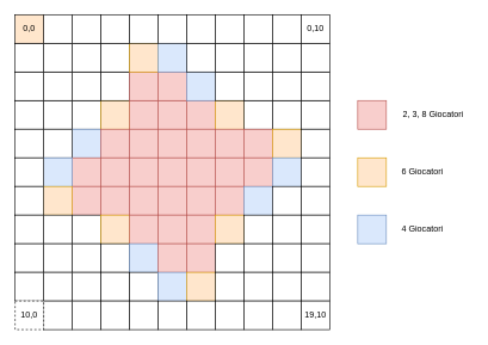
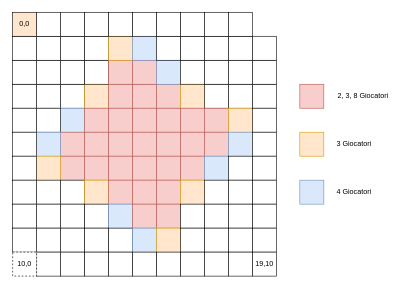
  <mxCell id="0" />
  <mxCell id="1" parent="0" />
  <mxCell id="2" value="" style="whiteSpace=wrap;html=1;aspect=fixed;" vertex="1" parent="1"><mxGeometry x="100" y="140" width="40" height="40" as="geometry" /></mxCell>
  <mxCell id="3" value="" style="whiteSpace=wrap;html=1;aspect=fixed;fillColor=#ffe6cc;strokeColor=#d79b00;" vertex="1" parent="1"><mxGeometry x="140" y="140" width="40" height="40" as="geometry" /></mxCell>
  <mxCell id="4" value="" style="whiteSpace=wrap;html=1;aspect=fixed;fillColor=#f8cecc;strokeColor=#b85450;" vertex="1" parent="1"><mxGeometry x="180" y="140" width="40" height="40" as="geometry" /></mxCell>
  <mxCell id="5" value="" style="whiteSpace=wrap;html=1;aspect=fixed;fillColor=#f8cecc;strokeColor=#b85450;" vertex="1" parent="1"><mxGeometry x="220" y="140" width="40" height="40" as="geometry" /></mxCell>
  <mxCell id="6" value="" style="whiteSpace=wrap;html=1;aspect=fixed;fillColor=#f8cecc;strokeColor=#b85450;" vertex="1" parent="1"><mxGeometry x="260" y="140" width="40" height="40" as="geometry" /></mxCell>
  <mxCell id="7" value="" style="whiteSpace=wrap;html=1;aspect=fixed;fillColor=#ffe6cc;strokeColor=#d79b00;" vertex="1" parent="1"><mxGeometry x="300" y="140" width="40" height="40" as="geometry" /></mxCell>
  <mxCell id="8" value="" style="whiteSpace=wrap;html=1;aspect=fixed;" vertex="1" parent="1"><mxGeometry x="340" y="140" width="40" height="40" as="geometry" /></mxCell>
  <mxCell id="9" value="" style="whiteSpace=wrap;html=1;aspect=fixed;" vertex="1" parent="1"><mxGeometry x="380" y="140" width="40" height="40" as="geometry" /></mxCell>
  <mxCell id="10" value="" style="whiteSpace=wrap;html=1;aspect=fixed;" vertex="1" parent="1"><mxGeometry x="60" y="140" width="40" height="40" as="geometry" /></mxCell>
  <mxCell id="11" value="" style="whiteSpace=wrap;html=1;aspect=fixed;" vertex="1" parent="1"><mxGeometry x="20" y="140" width="40" height="40" as="geometry" /></mxCell>
  <mxCell id="12" value="" style="whiteSpace=wrap;html=1;aspect=fixed;" vertex="1" parent="1"><mxGeometry x="420" y="140" width="40" height="40" as="geometry" /></mxCell>
  <mxCell id="13" value="" style="whiteSpace=wrap;html=1;aspect=fixed;fillColor=#dae8fc;strokeColor=#6c8ebf;" vertex="1" parent="1"><mxGeometry x="100" y="180" width="40" height="40" as="geometry" /></mxCell>
  <mxCell id="14" value="" style="whiteSpace=wrap;html=1;aspect=fixed;fillColor=#f8cecc;strokeColor=#b85450;" vertex="1" parent="1"><mxGeometry x="140" y="180" width="40" height="40" as="geometry" /></mxCell>
  <mxCell id="15" value="" style="whiteSpace=wrap;html=1;aspect=fixed;fillColor=#f8cecc;strokeColor=#b85450;" vertex="1" parent="1"><mxGeometry x="180" y="180" width="40" height="40" as="geometry" /></mxCell>
  <mxCell id="16" value="" style="whiteSpace=wrap;html=1;aspect=fixed;fillColor=#f8cecc;strokeColor=#b85450;" vertex="1" parent="1"><mxGeometry x="220" y="180" width="40" height="40" as="geometry" /></mxCell>
  <mxCell id="17" value="" style="whiteSpace=wrap;html=1;aspect=fixed;fillColor=#f8cecc;strokeColor=#b85450;" vertex="1" parent="1"><mxGeometry x="260" y="180" width="40" height="40" as="geometry" /></mxCell>
  <mxCell id="18" value="" style="whiteSpace=wrap;html=1;aspect=fixed;fillColor=#f8cecc;strokeColor=#b85450;" vertex="1" parent="1"><mxGeometry x="300" y="180" width="40" height="40" as="geometry" /></mxCell>
  <mxCell id="19" value="" style="whiteSpace=wrap;html=1;aspect=fixed;fillColor=#f8cecc;strokeColor=#b85450;" vertex="1" parent="1"><mxGeometry x="340" y="180" width="40" height="40" as="geometry" /></mxCell>
  <mxCell id="20" value="" style="whiteSpace=wrap;html=1;aspect=fixed;fillColor=#ffe6cc;strokeColor=#d79b00;" vertex="1" parent="1"><mxGeometry x="380" y="180" width="40" height="40" as="geometry" /></mxCell>
  <mxCell id="21" value="" style="whiteSpace=wrap;html=1;aspect=fixed;" vertex="1" parent="1"><mxGeometry x="60" y="180" width="40" height="40" as="geometry" /></mxCell>
  <mxCell id="22" value="" style="whiteSpace=wrap;html=1;aspect=fixed;" vertex="1" parent="1"><mxGeometry x="20" y="180" width="40" height="40" as="geometry" /></mxCell>
  <mxCell id="23" value="" style="whiteSpace=wrap;html=1;aspect=fixed;" vertex="1" parent="1"><mxGeometry x="420" y="180" width="40" height="40" as="geometry" /></mxCell>
  <mxCell id="24" value="" style="whiteSpace=wrap;html=1;aspect=fixed;" vertex="1" parent="1"><mxGeometry x="100" y="100" width="40" height="40" as="geometry" /></mxCell>
  <mxCell id="25" value="" style="whiteSpace=wrap;html=1;aspect=fixed;" vertex="1" parent="1"><mxGeometry x="140" y="100" width="40" height="40" as="geometry" /></mxCell>
  <mxCell id="26" value="" style="whiteSpace=wrap;html=1;aspect=fixed;fillColor=#f8cecc;strokeColor=#b85450;" vertex="1" parent="1"><mxGeometry x="180" y="100" width="40" height="40" as="geometry" /></mxCell>
  <mxCell id="27" value="" style="whiteSpace=wrap;html=1;aspect=fixed;fillColor=#f8cecc;strokeColor=#b85450;" vertex="1" parent="1"><mxGeometry x="220" y="100" width="40" height="40" as="geometry" /></mxCell>
  <mxCell id="28" value="" style="whiteSpace=wrap;html=1;aspect=fixed;fillColor=#dae8fc;strokeColor=#6c8ebf;" vertex="1" parent="1"><mxGeometry x="260" y="100" width="40" height="40" as="geometry" /></mxCell>
  <mxCell id="29" value="" style="whiteSpace=wrap;html=1;aspect=fixed;" vertex="1" parent="1"><mxGeometry x="300" y="100" width="40" height="40" as="geometry" /></mxCell>
  <mxCell id="30" value="" style="whiteSpace=wrap;html=1;aspect=fixed;" vertex="1" parent="1"><mxGeometry x="340" y="100" width="40" height="40" as="geometry" /></mxCell>
  <mxCell id="31" value="" style="whiteSpace=wrap;html=1;aspect=fixed;" vertex="1" parent="1"><mxGeometry x="380" y="100" width="40" height="40" as="geometry" /></mxCell>
  <mxCell id="32" value="" style="whiteSpace=wrap;html=1;aspect=fixed;" vertex="1" parent="1"><mxGeometry x="60" y="100" width="40" height="40" as="geometry" /></mxCell>
  <mxCell id="33" value="" style="whiteSpace=wrap;html=1;aspect=fixed;" vertex="1" parent="1"><mxGeometry x="20" y="100" width="40" height="40" as="geometry" /></mxCell>
  <mxCell id="34" value="" style="whiteSpace=wrap;html=1;aspect=fixed;" vertex="1" parent="1"><mxGeometry x="420" y="100" width="40" height="40" as="geometry" /></mxCell>
  <mxCell id="35" value="" style="whiteSpace=wrap;html=1;aspect=fixed;fillColor=#f8cecc;strokeColor=#b85450;" vertex="1" parent="1"><mxGeometry x="100" y="220" width="40" height="40" as="geometry" /></mxCell>
  <mxCell id="36" value="" style="whiteSpace=wrap;html=1;aspect=fixed;fillColor=#f8cecc;strokeColor=#b85450;" vertex="1" parent="1"><mxGeometry x="140" y="220" width="40" height="40" as="geometry" /></mxCell>
  <mxCell id="37" value="" style="whiteSpace=wrap;html=1;aspect=fixed;fillColor=#f8cecc;strokeColor=#b85450;" vertex="1" parent="1"><mxGeometry x="180" y="220" width="40" height="40" as="geometry" /></mxCell>
  <mxCell id="38" value="" style="whiteSpace=wrap;html=1;aspect=fixed;fillColor=#f8cecc;strokeColor=#b85450;" vertex="1" parent="1"><mxGeometry x="220" y="220" width="40" height="40" as="geometry" /></mxCell>
  <mxCell id="39" value="" style="whiteSpace=wrap;html=1;aspect=fixed;fillColor=#f8cecc;strokeColor=#b85450;" vertex="1" parent="1"><mxGeometry x="260" y="220" width="40" height="40" as="geometry" /></mxCell>
  <mxCell id="40" value="" style="whiteSpace=wrap;html=1;aspect=fixed;fillColor=#f8cecc;strokeColor=#b85450;" vertex="1" parent="1"><mxGeometry x="300" y="220" width="40" height="40" as="geometry" /></mxCell>
  <mxCell id="41" value="" style="whiteSpace=wrap;html=1;aspect=fixed;fillColor=#f8cecc;strokeColor=#b85450;" vertex="1" parent="1"><mxGeometry x="340" y="220" width="40" height="40" as="geometry" /></mxCell>
  <mxCell id="42" value="" style="whiteSpace=wrap;html=1;aspect=fixed;fillColor=#dae8fc;strokeColor=#6c8ebf;" vertex="1" parent="1"><mxGeometry x="380" y="220" width="40" height="40" as="geometry" /></mxCell>
  <mxCell id="43" value="" style="whiteSpace=wrap;html=1;aspect=fixed;fillColor=#dae8fc;strokeColor=#6c8ebf;" vertex="1" parent="1"><mxGeometry x="60" y="220" width="40" height="40" as="geometry" /></mxCell>
  <mxCell id="44" value="" style="whiteSpace=wrap;html=1;aspect=fixed;" vertex="1" parent="1"><mxGeometry x="20" y="220" width="40" height="40" as="geometry" /></mxCell>
  <mxCell id="45" value="" style="whiteSpace=wrap;html=1;aspect=fixed;" vertex="1" parent="1"><mxGeometry x="420" y="220" width="40" height="40" as="geometry" /></mxCell>
  <mxCell id="46" value="" style="whiteSpace=wrap;html=1;aspect=fixed;fillColor=#f8cecc;strokeColor=#b85450;" vertex="1" parent="1"><mxGeometry x="100" y="260" width="40" height="40" as="geometry" /></mxCell>
  <mxCell id="47" value="" style="whiteSpace=wrap;html=1;aspect=fixed;fillColor=#f8cecc;strokeColor=#b85450;" vertex="1" parent="1"><mxGeometry x="140" y="260" width="40" height="40" as="geometry" /></mxCell>
  <mxCell id="48" value="" style="whiteSpace=wrap;html=1;aspect=fixed;fillColor=#f8cecc;strokeColor=#b85450;" vertex="1" parent="1"><mxGeometry x="180" y="260" width="40" height="40" as="geometry" /></mxCell>
  <mxCell id="49" value="" style="whiteSpace=wrap;html=1;aspect=fixed;fillColor=#f8cecc;strokeColor=#b85450;" vertex="1" parent="1"><mxGeometry x="220" y="260" width="40" height="40" as="geometry" /></mxCell>
  <mxCell id="50" value="" style="whiteSpace=wrap;html=1;aspect=fixed;fillColor=#f8cecc;strokeColor=#b85450;" vertex="1" parent="1"><mxGeometry x="260" y="260" width="40" height="40" as="geometry" /></mxCell>
  <mxCell id="51" value="" style="whiteSpace=wrap;html=1;aspect=fixed;fillColor=#f8cecc;strokeColor=#b85450;" vertex="1" parent="1"><mxGeometry x="300" y="260" width="40" height="40" as="geometry" /></mxCell>
  <mxCell id="52" value="" style="whiteSpace=wrap;html=1;aspect=fixed;fillColor=#dae8fc;strokeColor=#6c8ebf;" vertex="1" parent="1"><mxGeometry x="340" y="260" width="40" height="40" as="geometry" /></mxCell>
  <mxCell id="53" value="" style="whiteSpace=wrap;html=1;aspect=fixed;" vertex="1" parent="1"><mxGeometry x="380" y="260" width="40" height="40" as="geometry" /></mxCell>
  <mxCell id="54" value="" style="whiteSpace=wrap;html=1;aspect=fixed;fillColor=#ffe6cc;strokeColor=#d79b00;" vertex="1" parent="1"><mxGeometry x="60" y="260" width="40" height="40" as="geometry" /></mxCell>
  <mxCell id="55" value="" style="whiteSpace=wrap;html=1;aspect=fixed;" vertex="1" parent="1"><mxGeometry x="20" y="260" width="40" height="40" as="geometry" /></mxCell>
  <mxCell id="56" value="" style="whiteSpace=wrap;html=1;aspect=fixed;" vertex="1" parent="1"><mxGeometry x="420" y="260" width="40" height="40" as="geometry" /></mxCell>
  <mxCell id="57" value="" style="whiteSpace=wrap;html=1;aspect=fixed;" vertex="1" parent="1"><mxGeometry x="100" y="60" width="40" height="40" as="geometry" /></mxCell>
  <mxCell id="58" value="" style="whiteSpace=wrap;html=1;aspect=fixed;" vertex="1" parent="1"><mxGeometry x="140" y="60" width="40" height="40" as="geometry" /></mxCell>
  <mxCell id="59" value="" style="whiteSpace=wrap;html=1;aspect=fixed;fillColor=#ffe6cc;strokeColor=#d79b00;" vertex="1" parent="1"><mxGeometry x="180" y="60" width="40" height="40" as="geometry" /></mxCell>
  <mxCell id="60" value="" style="whiteSpace=wrap;html=1;aspect=fixed;fillColor=#dae8fc;strokeColor=#6c8ebf;" vertex="1" parent="1"><mxGeometry x="220" y="60" width="40" height="40" as="geometry" /></mxCell>
  <mxCell id="61" value="" style="whiteSpace=wrap;html=1;aspect=fixed;" vertex="1" parent="1"><mxGeometry x="260" y="60" width="40" height="40" as="geometry" /></mxCell>
  <mxCell id="62" value="" style="whiteSpace=wrap;html=1;aspect=fixed;" vertex="1" parent="1"><mxGeometry x="300" y="60" width="40" height="40" as="geometry" /></mxCell>
  <mxCell id="63" value="" style="whiteSpace=wrap;html=1;aspect=fixed;" vertex="1" parent="1"><mxGeometry x="340" y="60" width="40" height="40" as="geometry" /></mxCell>
  <mxCell id="64" value="" style="whiteSpace=wrap;html=1;aspect=fixed;" vertex="1" parent="1"><mxGeometry x="380" y="60" width="40" height="40" as="geometry" /></mxCell>
  <mxCell id="65" value="" style="whiteSpace=wrap;html=1;aspect=fixed;" vertex="1" parent="1"><mxGeometry x="60" y="60" width="40" height="40" as="geometry" /></mxCell>
  <mxCell id="66" value="" style="whiteSpace=wrap;html=1;aspect=fixed;" vertex="1" parent="1"><mxGeometry x="20" y="60" width="40" height="40" as="geometry" /></mxCell>
  <mxCell id="67" value="" style="whiteSpace=wrap;html=1;aspect=fixed;" vertex="1" parent="1"><mxGeometry x="420" y="60" width="40" height="40" as="geometry" /></mxCell>
  <mxCell id="68" value="" style="whiteSpace=wrap;html=1;aspect=fixed;" vertex="1" parent="1"><mxGeometry x="100" y="20" width="40" height="40" as="geometry" /></mxCell>
  <mxCell id="69" value="" style="whiteSpace=wrap;html=1;aspect=fixed;" vertex="1" parent="1"><mxGeometry x="140" y="20" width="40" height="40" as="geometry" /></mxCell>
  <mxCell id="70" value="" style="whiteSpace=wrap;html=1;aspect=fixed;" vertex="1" parent="1"><mxGeometry x="180" y="20" width="40" height="40" as="geometry" /></mxCell>
  <mxCell id="71" value="" style="whiteSpace=wrap;html=1;aspect=fixed;" vertex="1" parent="1"><mxGeometry x="220" y="20" width="40" height="40" as="geometry" /></mxCell>
  <mxCell id="72" value="" style="whiteSpace=wrap;html=1;aspect=fixed;" vertex="1" parent="1"><mxGeometry x="260" y="20" width="40" height="40" as="geometry" /></mxCell>
  <mxCell id="73" value="" style="whiteSpace=wrap;html=1;aspect=fixed;" vertex="1" parent="1"><mxGeometry x="300" y="20" width="40" height="40" as="geometry" /></mxCell>
  <mxCell id="74" value="" style="whiteSpace=wrap;html=1;aspect=fixed;" vertex="1" parent="1"><mxGeometry x="340" y="20" width="40" height="40" as="geometry" /></mxCell>
  <mxCell id="75" value="" style="whiteSpace=wrap;html=1;aspect=fixed;" vertex="1" parent="1"><mxGeometry x="380" y="20" width="40" height="40" as="geometry" /></mxCell>
  <mxCell id="76" value="" style="whiteSpace=wrap;html=1;aspect=fixed;" vertex="1" parent="1"><mxGeometry x="60" y="20" width="40" height="40" as="geometry" /></mxCell>
  <mxCell id="77" value="0,0" style="whiteSpace=wrap;html=1;aspect=fixed;fillColor=#ffe6cc;" vertex="1" parent="1"><mxGeometry x="20" y="20" width="40" height="40" as="geometry" /></mxCell>
- <mxCell id="78" value="0,10" style="whiteSpace=wrap;html=1;aspect=fixed;" vertex="1" parent="1"><mxGeometry x="420" y="20" width="40" height="40" as="geometry" /></mxCell>
  <mxCell id="79" value="" style="whiteSpace=wrap;html=1;aspect=fixed;" vertex="1" parent="1"><mxGeometry x="100" y="300" width="40" height="40" as="geometry" /></mxCell>
  <mxCell id="80" value="" style="whiteSpace=wrap;html=1;aspect=fixed;fillColor=#ffe6cc;strokeColor=#d79b00;" vertex="1" parent="1"><mxGeometry x="140" y="300" width="40" height="40" as="geometry" /></mxCell>
  <mxCell id="81" value="" style="whiteSpace=wrap;html=1;aspect=fixed;fillColor=#f8cecc;strokeColor=#b85450;" vertex="1" parent="1"><mxGeometry x="180" y="300" width="40" height="40" as="geometry" /></mxCell>
  <mxCell id="82" value="" style="whiteSpace=wrap;html=1;aspect=fixed;fillColor=#f8cecc;strokeColor=#b85450;" vertex="1" parent="1"><mxGeometry x="220" y="300" width="40" height="40" as="geometry" /></mxCell>
  <mxCell id="83" value="" style="whiteSpace=wrap;html=1;aspect=fixed;fillColor=#f8cecc;strokeColor=#b85450;" vertex="1" parent="1"><mxGeometry x="260" y="300" width="40" height="40" as="geometry" /></mxCell>
  <mxCell id="84" value="" style="whiteSpace=wrap;html=1;aspect=fixed;fillColor=#ffe6cc;strokeColor=#d79b00;" vertex="1" parent="1"><mxGeometry x="300" y="300" width="40" height="40" as="geometry" /></mxCell>
  <mxCell id="85" value="" style="whiteSpace=wrap;html=1;aspect=fixed;" vertex="1" parent="1"><mxGeometry x="340" y="300" width="40" height="40" as="geometry" /></mxCell>
  <mxCell id="86" value="" style="whiteSpace=wrap;html=1;aspect=fixed;" vertex="1" parent="1"><mxGeometry x="380" y="300" width="40" height="40" as="geometry" /></mxCell>
  <mxCell id="87" value="" style="whiteSpace=wrap;html=1;aspect=fixed;" vertex="1" parent="1"><mxGeometry x="60" y="300" width="40" height="40" as="geometry" /></mxCell>
  <mxCell id="88" value="" style="whiteSpace=wrap;html=1;aspect=fixed;" vertex="1" parent="1"><mxGeometry x="20" y="300" width="40" height="40" as="geometry" /></mxCell>
  <mxCell id="89" value="" style="whiteSpace=wrap;html=1;aspect=fixed;" vertex="1" parent="1"><mxGeometry x="420" y="300" width="40" height="40" as="geometry" /></mxCell>
  <mxCell id="90" value="" style="whiteSpace=wrap;html=1;aspect=fixed;" vertex="1" parent="1"><mxGeometry x="100" y="340" width="40" height="40" as="geometry" /></mxCell>
  <mxCell id="91" value="" style="whiteSpace=wrap;html=1;aspect=fixed;" vertex="1" parent="1"><mxGeometry x="140" y="340" width="40" height="40" as="geometry" /></mxCell>
  <mxCell id="92" value="" style="whiteSpace=wrap;html=1;aspect=fixed;fillColor=#dae8fc;strokeColor=#6c8ebf;" vertex="1" parent="1"><mxGeometry x="180" y="340" width="40" height="40" as="geometry" /></mxCell>
  <mxCell id="93" value="" style="whiteSpace=wrap;html=1;aspect=fixed;fillColor=#f8cecc;strokeColor=#b85450;" vertex="1" parent="1"><mxGeometry x="220" y="340" width="40" height="40" as="geometry" /></mxCell>
  <mxCell id="94" value="" style="whiteSpace=wrap;html=1;aspect=fixed;fillColor=#f8cecc;strokeColor=#b85450;" vertex="1" parent="1"><mxGeometry x="260" y="340" width="40" height="40" as="geometry" /></mxCell>
  <mxCell id="95" value="" style="whiteSpace=wrap;html=1;aspect=fixed;" vertex="1" parent="1"><mxGeometry x="300" y="340" width="40" height="40" as="geometry" /></mxCell>
  <mxCell id="96" value="" style="whiteSpace=wrap;html=1;aspect=fixed;" vertex="1" parent="1"><mxGeometry x="340" y="340" width="40" height="40" as="geometry" /></mxCell>
  <mxCell id="97" value="" style="whiteSpace=wrap;html=1;aspect=fixed;" vertex="1" parent="1"><mxGeometry x="380" y="340" width="40" height="40" as="geometry" /></mxCell>
  <mxCell id="98" value="" style="whiteSpace=wrap;html=1;aspect=fixed;" vertex="1" parent="1"><mxGeometry x="60" y="340" width="40" height="40" as="geometry" /></mxCell>
  <mxCell id="99" value="" style="whiteSpace=wrap;html=1;aspect=fixed;" vertex="1" parent="1"><mxGeometry x="20" y="340" width="40" height="40" as="geometry" /></mxCell>
  <mxCell id="100" value="" style="whiteSpace=wrap;html=1;aspect=fixed;" vertex="1" parent="1"><mxGeometry x="420" y="340" width="40" height="40" as="geometry" /></mxCell>
  <mxCell id="101" value="" style="whiteSpace=wrap;html=1;aspect=fixed;" vertex="1" parent="1"><mxGeometry x="100" y="380" width="40" height="40" as="geometry" /></mxCell>
  <mxCell id="102" value="" style="whiteSpace=wrap;html=1;aspect=fixed;" vertex="1" parent="1"><mxGeometry x="140" y="380" width="40" height="40" as="geometry" /></mxCell>
  <mxCell id="103" value="" style="whiteSpace=wrap;html=1;aspect=fixed;" vertex="1" parent="1"><mxGeometry x="180" y="380" width="40" height="40" as="geometry" /></mxCell>
  <mxCell id="104" value="" style="whiteSpace=wrap;html=1;aspect=fixed;fillColor=#dae8fc;strokeColor=#6c8ebf;" vertex="1" parent="1"><mxGeometry x="220" y="380" width="40" height="40" as="geometry" /></mxCell>
  <mxCell id="105" value="" style="whiteSpace=wrap;html=1;aspect=fixed;fillColor=#ffe6cc;strokeColor=#d79b00;" vertex="1" parent="1"><mxGeometry x="260" y="380" width="40" height="40" as="geometry" /></mxCell>
  <mxCell id="106" value="" style="whiteSpace=wrap;html=1;aspect=fixed;" vertex="1" parent="1"><mxGeometry x="300" y="380" width="40" height="40" as="geometry" /></mxCell>
  <mxCell id="107" value="" style="whiteSpace=wrap;html=1;aspect=fixed;" vertex="1" parent="1"><mxGeometry x="340" y="380" width="40" height="40" as="geometry" /></mxCell>
  <mxCell id="108" value="" style="whiteSpace=wrap;html=1;aspect=fixed;" vertex="1" parent="1"><mxGeometry x="380" y="380" width="40" height="40" as="geometry" /></mxCell>
  <mxCell id="109" value="" style="whiteSpace=wrap;html=1;aspect=fixed;" vertex="1" parent="1"><mxGeometry x="60" y="380" width="40" height="40" as="geometry" /></mxCell>
  <mxCell id="110" value="" style="whiteSpace=wrap;html=1;aspect=fixed;" vertex="1" parent="1"><mxGeometry x="20" y="380" width="40" height="40" as="geometry" /></mxCell>
  <mxCell id="111" value="" style="whiteSpace=wrap;html=1;aspect=fixed;" vertex="1" parent="1"><mxGeometry x="420" y="380" width="40" height="40" as="geometry" /></mxCell>
  <mxCell id="112" value="" style="whiteSpace=wrap;html=1;aspect=fixed;" vertex="1" parent="1"><mxGeometry x="100" y="420" width="40" height="40" as="geometry" /></mxCell>
  <mxCell id="113" value="" style="whiteSpace=wrap;html=1;aspect=fixed;" vertex="1" parent="1"><mxGeometry x="140" y="420" width="40" height="40" as="geometry" /></mxCell>
  <mxCell id="114" value="" style="whiteSpace=wrap;html=1;aspect=fixed;" vertex="1" parent="1"><mxGeometry x="180" y="420" width="40" height="40" as="geometry" /></mxCell>
  <mxCell id="115" value="" style="whiteSpace=wrap;html=1;aspect=fixed;" vertex="1" parent="1"><mxGeometry x="220" y="420" width="40" height="40" as="geometry" /></mxCell>
  <mxCell id="116" value="" style="whiteSpace=wrap;html=1;aspect=fixed;" vertex="1" parent="1"><mxGeometry x="260" y="420" width="40" height="40" as="geometry" /></mxCell>
  <mxCell id="117" value="" style="whiteSpace=wrap;html=1;aspect=fixed;" vertex="1" parent="1"><mxGeometry x="300" y="420" width="40" height="40" as="geometry" /></mxCell>
  <mxCell id="118" value="" style="whiteSpace=wrap;html=1;aspect=fixed;" vertex="1" parent="1"><mxGeometry x="340" y="420" width="40" height="40" as="geometry" /></mxCell>
  <mxCell id="119" value="" style="whiteSpace=wrap;html=1;aspect=fixed;" vertex="1" parent="1"><mxGeometry x="380" y="420" width="40" height="40" as="geometry" /></mxCell>
  <mxCell id="120" value="" style="whiteSpace=wrap;html=1;aspect=fixed;" vertex="1" parent="1"><mxGeometry x="60" y="420" width="40" height="40" as="geometry" /></mxCell>
  <mxCell id="121" value="10,0" style="whiteSpace=wrap;html=1;aspect=fixed;dashed=1;" vertex="1" parent="1"><mxGeometry x="20" y="420" width="40" height="40" as="geometry" /></mxCell>
  <mxCell id="122" value="19,10" style="whiteSpace=wrap;html=1;aspect=fixed;" vertex="1" parent="1"><mxGeometry x="420" y="420" width="40" height="40" as="geometry" /></mxCell>
  <mxCell id="123" value="" style="whiteSpace=wrap;html=1;aspect=fixed;fillColor=#ffe6cc;strokeColor=#d79b00;" vertex="1" parent="1"><mxGeometry x="499" y="220" width="40" height="40" as="geometry" /></mxCell>
  <mxCell id="124" value="" style="whiteSpace=wrap;html=1;aspect=fixed;fillColor=#f8cecc;strokeColor=#b85450;" vertex="1" parent="1"><mxGeometry x="499" y="140" width="40" height="40" as="geometry" /></mxCell>
  <mxCell id="125" value="" style="whiteSpace=wrap;html=1;aspect=fixed;fillColor=#dae8fc;strokeColor=#6c8ebf;" vertex="1" parent="1"><mxGeometry x="499" y="300" width="40" height="40" as="geometry" /></mxCell>
  <mxCell id="126" value="&lt;div&gt;2, 3, 8 Giocatori&lt;/div&gt;" style="text;html=1;align=center;verticalAlign=middle;resizable=0;points=[];autosize=1;strokeColor=none;fillColor=none;" vertex="1" parent="1"><mxGeometry x="549" y="145" width="110" height="30" as="geometry" /></mxCell>
- <mxCell id="127" value="6 Giocatori" style="text;html=1;align=center;verticalAlign=middle;resizable=0;points=[];autosize=1;strokeColor=none;fillColor=none;" vertex="1" parent="1"><mxGeometry x="549" y="225" width="80" height="30" as="geometry" /></mxCell>
+ <mxCell id="127" value="3 Giocatori" style="text;html=1;align=center;verticalAlign=middle;resizable=0;points=[];autosize=1;strokeColor=none;fillColor=none;" vertex="1" parent="1"><mxGeometry x="549" y="225" width="80" height="30" as="geometry" /></mxCell>
  <mxCell id="128" value="&lt;div&gt;4 Giocatori&lt;/div&gt;" style="text;html=1;align=center;verticalAlign=middle;resizable=0;points=[];autosize=1;strokeColor=none;fillColor=none;" vertex="1" parent="1"><mxGeometry x="549" y="305" width="80" height="30" as="geometry" /></mxCell>
